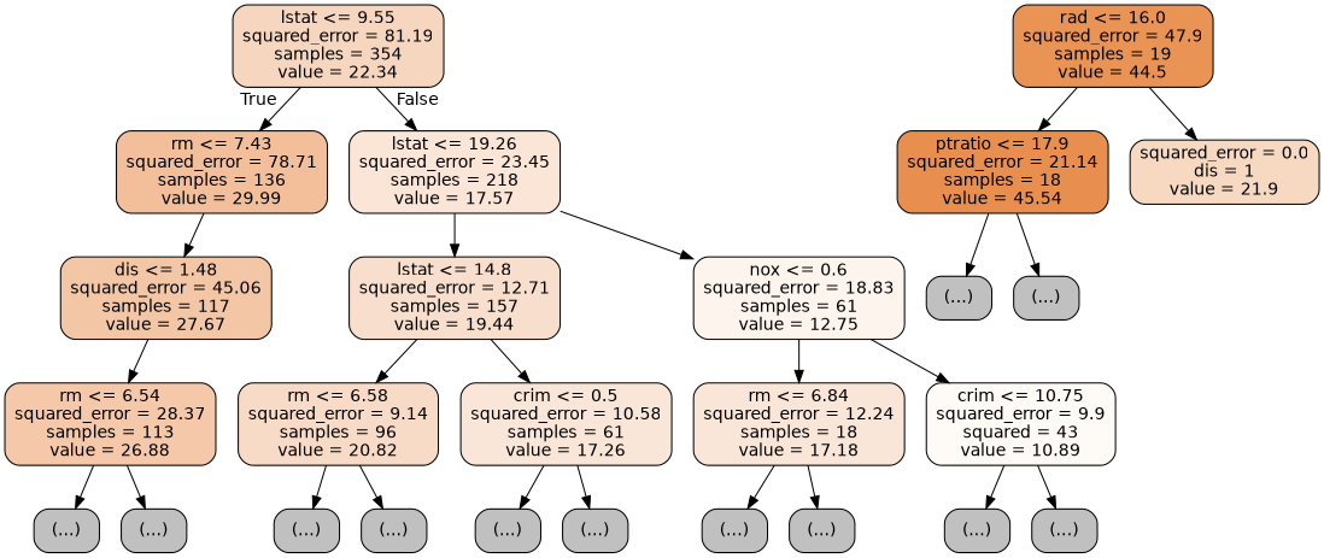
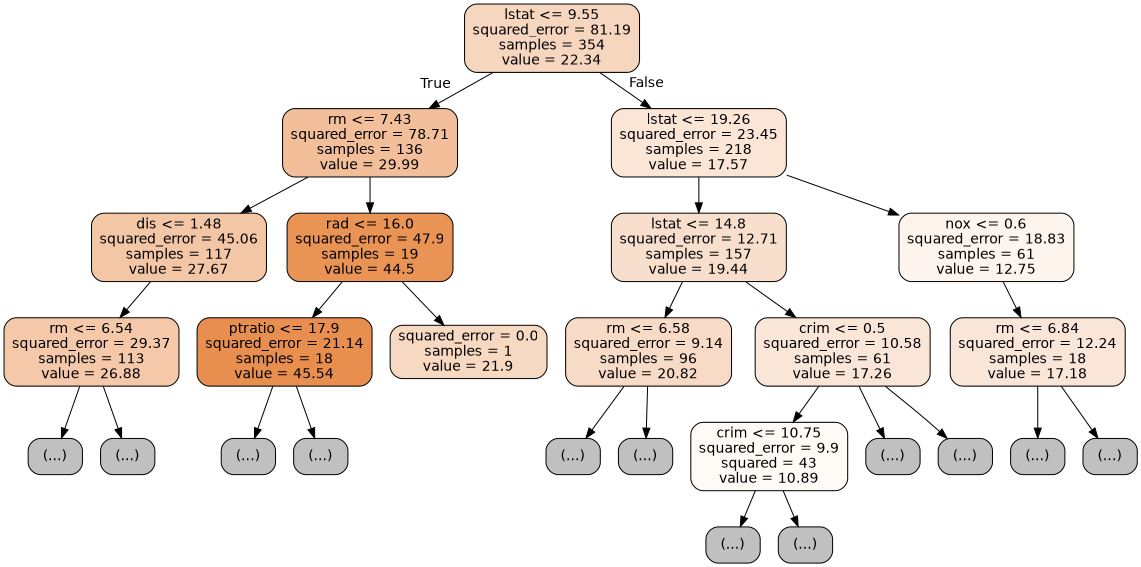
  digraph {
    node [color=black fillcolor="#C0C0C0" fontname=helvetica shape=box style="filled, rounded"]
    edge [fontname=helvetica]
    n1 [fillcolor="#f7d6bf" label="lstat <= 9.55\nsquared_error = 81.19\nsamples = 354\nvalue = 22.34"]
    n2 [fillcolor="#f2bf9a" label="rm <= 7.43\nsquared_error = 78.71\nsamples = 136\nvalue = 29.99"]
    n3 [fillcolor="#fae5d6" label="lstat <= 19.26\nsquared_error = 23.45\nsamples = 218\nvalue = 17.57"]
    n4 [fillcolor="#f3c6a5" label="dis <= 1.48\nsquared_error = 45.06\nsamples = 117\nvalue = 27.67"]
    n5 [fillcolor="#e99355" label="rad <= 16.0\nsquared_error = 47.9\nsamples = 19\nvalue = 44.5"]
    n6 [fillcolor="#f8dfcd" label="lstat <= 14.8\nsquared_error = 12.71\nsamples = 157\nvalue = 19.44"]
    n7 [fillcolor="#fdf4ed" label="nox <= 0.6\nsquared_error = 18.83\nsamples = 61\nvalue = 12.75"]
-   n8 [fillcolor="#f4c8a9" label="rm <= 6.54\nsquared_error = 28.37\nsamples = 113\nvalue = 26.88"]
+   n8 [fillcolor="#f4c8a9" label="rm <= 6.54\nsquared_error = 29.37\nsamples = 113\nvalue = 26.88"]
    n9 [fillcolor="#e88f4f" label="ptratio <= 17.9\nsquared_error = 21.14\nsamples = 18\nvalue = 45.54"]
-   n10 [fillcolor="#f7d8c1" label="squared_error = 0.0\ndis = 1\nvalue = 21.9"]
+   n10 [fillcolor="#f7d8c1" label="squared_error = 0.0\nsamples = 1\nvalue = 21.9"]
    n11 [label="(...)"]
    n12 [label="(...)"]
    n13 [label="(...)"]
    n14 [label="(...)"]
    n15 [fillcolor="#f8dbc6" label="rm <= 6.58\nsquared_error = 9.14\nsamples = 96\nvalue = 20.82"]
    n16 [fillcolor="#fae6d8" label="crim <= 0.5\nsquared_error = 10.58\nsamples = 61\nvalue = 17.26"]
    n17 [fillcolor="#fae6d8" label="rm <= 6.84\nsquared_error = 12.24\nsamples = 18\nvalue = 17.18"]
    n18 [fillcolor="#fefaf6" label="crim <= 10.75\nsquared_error = 9.9\nsquared = 43\nvalue = 10.89"]
    n19 [label="(...)"]
    n20 [label="(...)"]
    n21 [label="(...)"]
    n22 [label="(...)"]
    n23 [label="(...)"]
    n24 [label="(...)"]
    n25 [label="(...)"]
    n26 [label="(...)"]
    n1 -> n2 [headlabel=True labelangle=45 labeldistance=2.5]
    n1 -> n3 [headlabel=False labelangle=-45 labeldistance=2.5]
    n2 -> n4
+   n2 -> n5
    n3 -> n6
    n3 -> n7
    n4 -> n8
    n5 -> n9
    n5 -> n10
    n6 -> n15
    n6 -> n16
    n7 -> n17
-   n7 -> n18
+   n16 -> n18
    n8 -> n11
    n8 -> n12
    n9 -> n13
    n9 -> n14
    n15 -> n19
    n15 -> n20
    n16 -> n21
    n16 -> n22
    n17 -> n23
    n17 -> n24
    n18 -> n25
    n18 -> n26
  }
